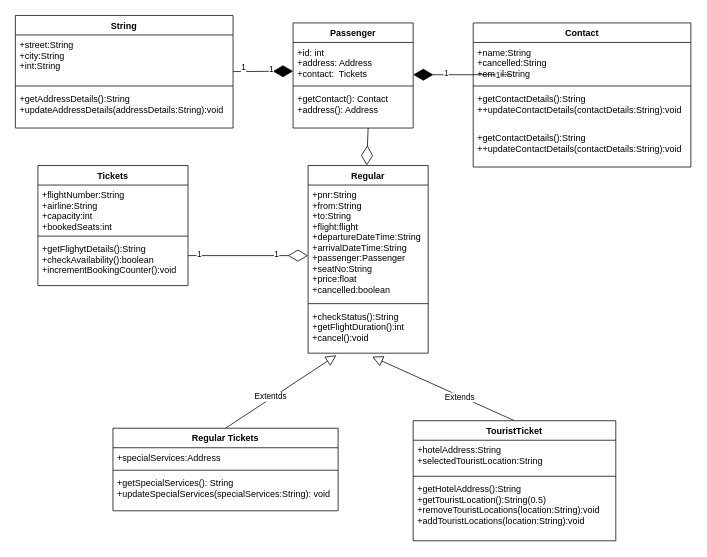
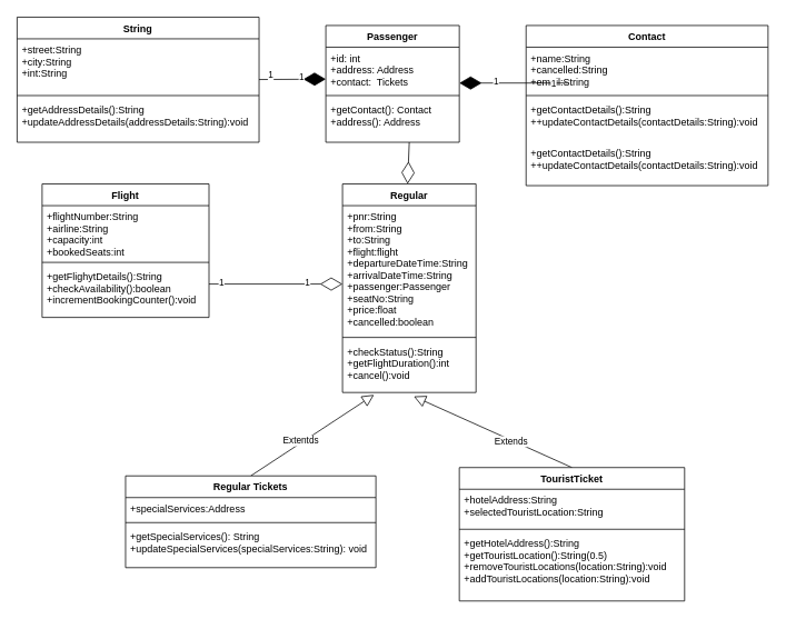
  <mxCell id="0" />
  <mxCell id="1" parent="0" />
  <mxCell id="2" value="String" style="swimlane;fontStyle=1;align=center;verticalAlign=top;childLayout=stackLayout;horizontal=1;startSize=26;horizontalStack=0;resizeParent=1;resizeParentMax=0;resizeLast=0;collapsible=1;marginBottom=0;" vertex="1" parent="1"><mxGeometry x="20" y="20" width="290" height="150" as="geometry" /></mxCell>
  <mxCell id="3" value="+street:String&#10;+city:String&#10;+int:String" style="text;strokeColor=none;fillColor=none;align=left;verticalAlign=top;spacingLeft=4;spacingRight=4;overflow=hidden;rotatable=0;points=[[0,0.5],[1,0.5]];portConstraint=eastwest;" vertex="1" parent="2"><mxGeometry y="26" width="290" height="64" as="geometry" /></mxCell>
  <mxCell id="4" value="" style="line;strokeWidth=1;fillColor=none;align=left;verticalAlign=middle;spacingTop=-1;spacingLeft=3;spacingRight=3;rotatable=0;labelPosition=right;points=[];portConstraint=eastwest;" vertex="1" parent="2"><mxGeometry y="90" width="290" height="8" as="geometry" /></mxCell>
  <mxCell id="5" value="+getAddressDetails():String&#10;+updateAddressDetails(addressDetails:String):void" style="text;strokeColor=none;fillColor=none;align=left;verticalAlign=top;spacingLeft=4;spacingRight=4;overflow=hidden;rotatable=0;points=[[0,0.5],[1,0.5]];portConstraint=eastwest;" vertex="1" parent="2"><mxGeometry y="98" width="290" height="52" as="geometry" /></mxCell>
  <mxCell id="6" value="" style="endArrow=diamondThin;endFill=1;endSize=24;html=1;" edge="1" parent="1"><mxGeometry width="160" relative="1" as="geometry"><mxPoint x="310" y="94.79" as="sourcePoint" /><mxPoint x="390" y="94.29" as="targetPoint" /><Array as="points"><mxPoint x="310" y="94.29" /></Array></mxGeometry></mxCell>
  <mxCell id="7" value="1" style="edgeLabel;html=1;align=center;verticalAlign=middle;resizable=0;points=[];" vertex="1" connectable="0" parent="6"><mxGeometry x="-0.642" y="6" relative="1" as="geometry"><mxPoint as="offset" /></mxGeometry></mxCell>
  <mxCell id="8" value="1" style="edgeLabel;html=1;align=center;verticalAlign=middle;resizable=0;points=[];" vertex="1" connectable="0" parent="6"><mxGeometry x="0.264" y="3" relative="1" as="geometry"><mxPoint as="offset" /></mxGeometry></mxCell>
  <mxCell id="9" value="Passenger" style="swimlane;fontStyle=1;align=center;verticalAlign=top;childLayout=stackLayout;horizontal=1;startSize=26;horizontalStack=0;resizeParent=1;resizeParentMax=0;resizeLast=0;collapsible=1;marginBottom=0;" vertex="1" parent="1"><mxGeometry x="390" y="30" width="160" height="140" as="geometry" /></mxCell>
  <mxCell id="10" value="+id: int&#10;+address: Address&#10;+contact:  Tickets" style="text;strokeColor=none;fillColor=none;align=left;verticalAlign=top;spacingLeft=4;spacingRight=4;overflow=hidden;rotatable=0;points=[[0,0.5],[1,0.5]];portConstraint=eastwest;" vertex="1" parent="9"><mxGeometry y="26" width="160" height="54" as="geometry" /></mxCell>
  <mxCell id="11" value="" style="line;strokeWidth=1;fillColor=none;align=left;verticalAlign=middle;spacingTop=-1;spacingLeft=3;spacingRight=3;rotatable=0;labelPosition=right;points=[];portConstraint=eastwest;" vertex="1" parent="9"><mxGeometry y="80" width="160" height="8" as="geometry" /></mxCell>
  <mxCell id="12" value="+getContact(): Contact&#10;+address(): Address" style="text;strokeColor=none;fillColor=none;align=left;verticalAlign=top;spacingLeft=4;spacingRight=4;overflow=hidden;rotatable=0;points=[[0,0.5],[1,0.5]];portConstraint=eastwest;" vertex="1" parent="9"><mxGeometry y="88" width="160" height="52" as="geometry" /></mxCell>
  <mxCell id="13" value="Contact" style="swimlane;fontStyle=1;align=center;verticalAlign=top;childLayout=stackLayout;horizontal=1;startSize=26;horizontalStack=0;resizeParent=1;resizeParentMax=0;resizeLast=0;collapsible=1;marginBottom=0;" vertex="1" parent="1"><mxGeometry x="630" y="30" width="290" height="192" as="geometry" /></mxCell>
  <mxCell id="14" value="+name:String&#10;+cancelled:String&#10;+email:String" style="text;strokeColor=none;fillColor=none;align=left;verticalAlign=top;spacingLeft=4;spacingRight=4;overflow=hidden;rotatable=0;points=[[0,0.5],[1,0.5]];portConstraint=eastwest;" vertex="1" parent="13"><mxGeometry y="26" width="290" height="54" as="geometry" /></mxCell>
  <mxCell id="15" value="" style="line;strokeWidth=1;fillColor=none;align=left;verticalAlign=middle;spacingTop=-1;spacingLeft=3;spacingRight=3;rotatable=0;labelPosition=right;points=[];portConstraint=eastwest;" vertex="1" parent="13"><mxGeometry y="80" width="290" height="8" as="geometry" /></mxCell>
  <mxCell id="16" value="+getContactDetails():String&#10;++updateContactDetails(contactDetails:String):void" style="text;strokeColor=none;fillColor=none;align=left;verticalAlign=top;spacingLeft=4;spacingRight=4;overflow=hidden;rotatable=0;points=[[0,0.5],[1,0.5]];portConstraint=eastwest;" vertex="1" parent="13"><mxGeometry y="88" width="290" height="52" as="geometry" /></mxCell>
  <mxCell id="17" value="+getContactDetails():String&#10;++updateContactDetails(contactDetails:String):void" style="text;strokeColor=none;fillColor=none;align=left;verticalAlign=top;spacingLeft=4;spacingRight=4;overflow=hidden;rotatable=0;points=[[0,0.5],[1,0.5]];portConstraint=eastwest;" vertex="1" parent="13"><mxGeometry y="140" width="290" height="52" as="geometry" /></mxCell>
  <mxCell id="18" value="" style="endArrow=diamondThin;endFill=1;endSize=24;html=1;" edge="1" parent="1"><mxGeometry width="160" relative="1" as="geometry"><mxPoint x="680" y="99" as="sourcePoint" /><mxPoint x="550" y="99" as="targetPoint" /></mxGeometry></mxCell>
  <mxCell id="19" value="1" style="edgeLabel;html=1;align=center;verticalAlign=middle;resizable=0;points=[];" vertex="1" connectable="0" parent="18"><mxGeometry x="0.333" y="-3" relative="1" as="geometry"><mxPoint as="offset" /></mxGeometry></mxCell>
  <mxCell id="20" value="1" style="edgeLabel;html=1;align=center;verticalAlign=middle;resizable=0;points=[];" vertex="1" connectable="0" parent="18"><mxGeometry x="-0.716" relative="1" as="geometry"><mxPoint as="offset" /></mxGeometry></mxCell>
- <mxCell id="21" value="Tickets" style="swimlane;fontStyle=1;align=center;verticalAlign=top;childLayout=stackLayout;horizontal=1;startSize=26;horizontalStack=0;resizeParent=1;resizeParentMax=0;resizeLast=0;collapsible=1;marginBottom=0;" vertex="1" parent="1"><mxGeometry x="50" y="220" width="200" height="160" as="geometry" /></mxCell>
+ <mxCell id="21" value="Flight" style="swimlane;fontStyle=1;align=center;verticalAlign=top;childLayout=stackLayout;horizontal=1;startSize=26;horizontalStack=0;resizeParent=1;resizeParentMax=0;resizeLast=0;collapsible=1;marginBottom=0;" vertex="1" parent="1"><mxGeometry x="50" y="220" width="200" height="160" as="geometry" /></mxCell>
  <mxCell id="22" value="+flightNumber:String&#10;+airline:String&#10;+capacity:int&#10;+bookedSeats:int" style="text;strokeColor=none;fillColor=none;align=left;verticalAlign=top;spacingLeft=4;spacingRight=4;overflow=hidden;rotatable=0;points=[[0,0.5],[1,0.5]];portConstraint=eastwest;" vertex="1" parent="21"><mxGeometry y="26" width="200" height="64" as="geometry" /></mxCell>
  <mxCell id="23" value="" style="line;strokeWidth=1;fillColor=none;align=left;verticalAlign=middle;spacingTop=-1;spacingLeft=3;spacingRight=3;rotatable=0;labelPosition=right;points=[];portConstraint=eastwest;" vertex="1" parent="21"><mxGeometry y="90" width="200" height="8" as="geometry" /></mxCell>
  <mxCell id="24" value="+getFlighytDetails():String&#10;+checkAvailability():boolean&#10;+incrementBookingCounter():void" style="text;strokeColor=none;fillColor=none;align=left;verticalAlign=top;spacingLeft=4;spacingRight=4;overflow=hidden;rotatable=0;points=[[0,0.5],[1,0.5]];portConstraint=eastwest;" vertex="1" parent="21"><mxGeometry y="98" width="200" height="62" as="geometry" /></mxCell>
  <mxCell id="25" value="" style="endArrow=diamondThin;endFill=0;endSize=24;html=1;" edge="1" parent="1"><mxGeometry width="160" relative="1" as="geometry"><mxPoint x="250" y="340" as="sourcePoint" /><mxPoint x="410" y="340" as="targetPoint" /></mxGeometry></mxCell>
  <mxCell id="26" value="1" style="edgeLabel;html=1;align=center;verticalAlign=middle;resizable=0;points=[];" vertex="1" connectable="0" parent="25"><mxGeometry x="-0.826" y="3" relative="1" as="geometry"><mxPoint as="offset" /></mxGeometry></mxCell>
  <mxCell id="27" value="1" style="edgeLabel;html=1;align=center;verticalAlign=middle;resizable=0;points=[];" vertex="1" connectable="0" parent="25"><mxGeometry x="0.468" y="3" relative="1" as="geometry"><mxPoint as="offset" /></mxGeometry></mxCell>
  <mxCell id="28" value="Regular" style="swimlane;fontStyle=1;align=center;verticalAlign=top;childLayout=stackLayout;horizontal=1;startSize=26;horizontalStack=0;resizeParent=1;resizeParentMax=0;resizeLast=0;collapsible=1;marginBottom=0;" vertex="1" parent="1"><mxGeometry x="410" y="220" width="160" height="250" as="geometry" /></mxCell>
  <mxCell id="29" value="+pnr:String&#10;+from:String&#10;+to:String&#10;+flight:flight&#10;+departureDateTime:String&#10;+arrivalDateTime:String&#10;+passenger:Passenger&#10;+seatNo:String&#10;+price:float&#10;+cancelled:boolean" style="text;strokeColor=none;fillColor=none;align=left;verticalAlign=top;spacingLeft=4;spacingRight=4;overflow=hidden;rotatable=0;points=[[0,0.5],[1,0.5]];portConstraint=eastwest;" vertex="1" parent="28"><mxGeometry y="26" width="160" height="154" as="geometry" /></mxCell>
  <mxCell id="30" value="" style="line;strokeWidth=1;fillColor=none;align=left;verticalAlign=middle;spacingTop=-1;spacingLeft=3;spacingRight=3;rotatable=0;labelPosition=right;points=[];portConstraint=eastwest;" vertex="1" parent="28"><mxGeometry y="180" width="160" height="8" as="geometry" /></mxCell>
  <mxCell id="31" value="+checkStatus():String&#10;+getFlightDuration():int&#10;+cancel():void" style="text;strokeColor=none;fillColor=none;align=left;verticalAlign=top;spacingLeft=4;spacingRight=4;overflow=hidden;rotatable=0;points=[[0,0.5],[1,0.5]];portConstraint=eastwest;" vertex="1" parent="28"><mxGeometry y="188" width="160" height="62" as="geometry" /></mxCell>
  <mxCell id="32" value="" style="endArrow=diamondThin;endFill=0;endSize=24;html=1;" edge="1" parent="1"><mxGeometry width="160" relative="1" as="geometry"><mxPoint x="490" y="170" as="sourcePoint" /><mxPoint x="488" y="220" as="targetPoint" /></mxGeometry></mxCell>
  <mxCell id="33" style="edgeStyle=none;rounded=0;orthogonalLoop=1;jettySize=auto;html=1;exitX=0.5;exitY=0;exitDx=0;exitDy=0;entryX=0.534;entryY=1.076;entryDx=0;entryDy=0;entryPerimeter=0;startArrow=none;startFill=0;endArrow=block;endFill=0;endSize=12;" edge="1" parent="1" source="35" target="31"><mxGeometry relative="1" as="geometry" /></mxCell>
  <mxCell id="34" value="Extends" style="edgeLabel;html=1;align=center;verticalAlign=middle;resizable=0;points=[];" vertex="1" connectable="0" parent="33"><mxGeometry x="-0.235" y="1" relative="1" as="geometry"><mxPoint as="offset" /></mxGeometry></mxCell>
  <mxCell id="35" value="TouristTicket" style="swimlane;fontStyle=1;align=center;verticalAlign=top;childLayout=stackLayout;horizontal=1;startSize=26;horizontalStack=0;resizeParent=1;resizeParentMax=0;resizeLast=0;collapsible=1;marginBottom=0;" vertex="1" parent="1"><mxGeometry x="550" y="560" width="270" height="160" as="geometry" /></mxCell>
  <mxCell id="36" value="+hotelAddress:String&#10;+selectedTouristLocation:String" style="text;strokeColor=none;fillColor=none;align=left;verticalAlign=top;spacingLeft=4;spacingRight=4;overflow=hidden;rotatable=0;points=[[0,0.5],[1,0.5]];portConstraint=eastwest;" vertex="1" parent="35"><mxGeometry y="26" width="270" height="44" as="geometry" /></mxCell>
  <mxCell id="37" value="" style="line;strokeWidth=1;fillColor=none;align=left;verticalAlign=middle;spacingTop=-1;spacingLeft=3;spacingRight=3;rotatable=0;labelPosition=right;points=[];portConstraint=eastwest;" vertex="1" parent="35"><mxGeometry y="70" width="270" height="8" as="geometry" /></mxCell>
  <mxCell id="38" value="+getHotelAddress():String&#10;+getTouristLocation():String(0.5)&#10;+removeTouristLocations(location:String):void&#10;+addTouristLocations(location:String):void" style="text;strokeColor=none;fillColor=none;align=left;verticalAlign=top;spacingLeft=4;spacingRight=4;overflow=hidden;rotatable=0;points=[[0,0.5],[1,0.5]];portConstraint=eastwest;" vertex="1" parent="35"><mxGeometry y="78" width="270" height="82" as="geometry" /></mxCell>
  <mxCell id="39" style="rounded=0;orthogonalLoop=1;jettySize=auto;html=1;exitX=0.5;exitY=0;exitDx=0;exitDy=0;entryX=0.236;entryY=1.045;entryDx=0;entryDy=0;entryPerimeter=0;endArrow=block;endFill=0;endSize=12;" edge="1" parent="1" source="41" target="31"><mxGeometry relative="1" as="geometry"><mxPoint x="200" y="510" as="targetPoint" /></mxGeometry></mxCell>
  <mxCell id="40" value="Extentds" style="edgeLabel;html=1;align=center;verticalAlign=middle;resizable=0;points=[];" vertex="1" connectable="0" parent="39"><mxGeometry x="-0.167" y="2" relative="1" as="geometry"><mxPoint x="-1" as="offset" /></mxGeometry></mxCell>
  <mxCell id="41" value="Regular Tickets" style="swimlane;fontStyle=1;align=center;verticalAlign=top;childLayout=stackLayout;horizontal=1;startSize=26;horizontalStack=0;resizeParent=1;resizeParentMax=0;resizeLast=0;collapsible=1;marginBottom=0;" vertex="1" parent="1"><mxGeometry x="150" y="570" width="300" height="110" as="geometry" /></mxCell>
  <mxCell id="42" value="+specialServices:Address" style="text;strokeColor=none;fillColor=none;align=left;verticalAlign=top;spacingLeft=4;spacingRight=4;overflow=hidden;rotatable=0;points=[[0,0.5],[1,0.5]];portConstraint=eastwest;" vertex="1" parent="41"><mxGeometry y="26" width="300" height="26" as="geometry" /></mxCell>
  <mxCell id="43" value="" style="line;strokeWidth=1;fillColor=none;align=left;verticalAlign=middle;spacingTop=-1;spacingLeft=3;spacingRight=3;rotatable=0;labelPosition=right;points=[];portConstraint=eastwest;" vertex="1" parent="41"><mxGeometry y="52" width="300" height="8" as="geometry" /></mxCell>
  <mxCell id="44" value="+getSpecialServices(): String&#10;+updateSpecialServices(specialServices:String): void" style="text;strokeColor=none;fillColor=none;align=left;verticalAlign=top;spacingLeft=4;spacingRight=4;overflow=hidden;rotatable=0;points=[[0,0.5],[1,0.5]];portConstraint=eastwest;" vertex="1" parent="41"><mxGeometry y="60" width="300" height="50" as="geometry" /></mxCell>
